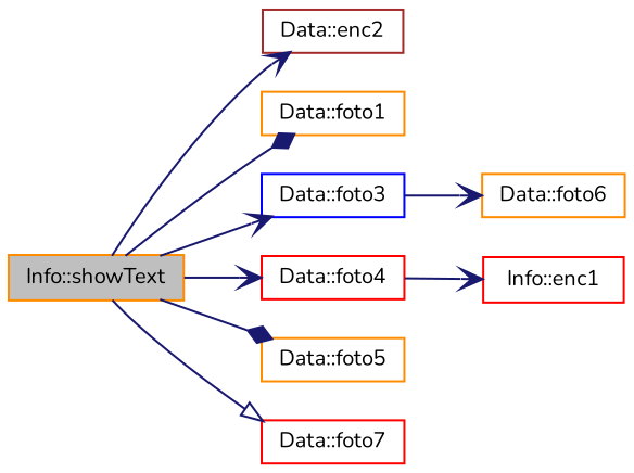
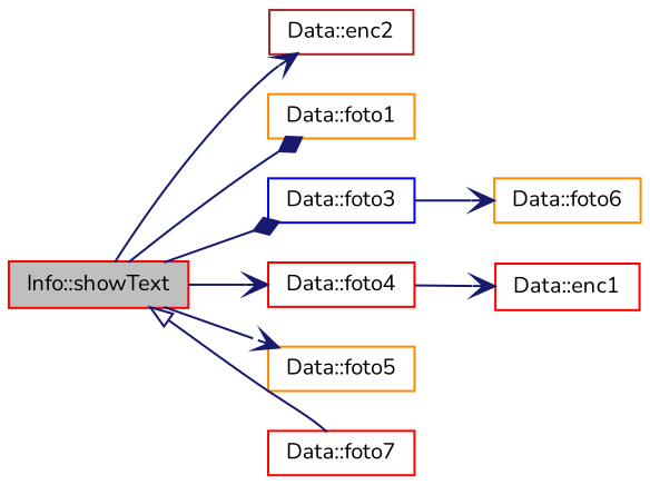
  digraph {
    fontname=Nunito
    rankdir=LR
    node [color=darkorange fillcolor=white fontname=Nunito fontsize=10 shape=record style=filled]
    edge [arrowhead=vee color=midnightblue fontname=Nunito fontsize=10 labelfontname=Helvetica labelfontsize=10 style=solid]
-   n1 [fillcolor=grey75 fontcolor=black height=0.2 label="Info::showText" width=0.4]
+   n1 [color=red fillcolor=grey75 fontcolor=black height=0.2 label="Info::showText" width=0.4]
    n2 [color=brown height=0.2 label="Data::enc2" width=0.4]
    n3 [height=0.2 label="Data::foto1" width=0.4]
    n4 [color=blue height=0.2 label="Data::foto3" width=0.4]
    n5 [color=red height=0.2 label="Data::foto4" width=0.4]
    n6 [height=0.2 label="Data::foto5" width=0.4]
    n7 [color=red height=0.2 label="Data::foto7" width=0.4]
-   n8 [color=red height=0.2 label="Info::enc1" width=0.4]
+   n8 [color=red height=0.2 label="Data::enc1" width=0.4]
    n9 [height=0.2 label="Data::foto6" width=0.4]
    n1 -> n2
    n1 -> n3 [arrowhead=diamond]
-   n1 -> n4
+   n1 -> n4 [arrowhead=diamond]
    n1 -> n5
-   n1 -> n6 [arrowhead=diamond]
-   n1 -> n7 [arrowhead=onormal]
+   n1 -> n6
+   n7 -> n1 [arrowhead=onormal]
    n4 -> n9
    n5 -> n8
  }
